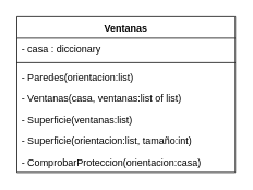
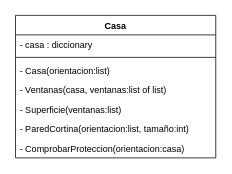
  <mxCell id="0" />
  <mxCell id="1" parent="0" />
- <mxCell id="2" value="Ventanas" style="swimlane;fontStyle=1;align=center;verticalAlign=top;childLayout=stackLayout;horizontal=1;startSize=26;horizontalStack=0;resizeParent=1;resizeParentMax=0;resizeLast=0;collapsible=1;marginBottom=0;" vertex="1" parent="1"><mxGeometry x="20" y="20" width="267" height="190" as="geometry" /></mxCell>
+ <mxCell id="2" value="Casa" style="swimlane;fontStyle=1;align=center;verticalAlign=top;childLayout=stackLayout;horizontal=1;startSize=26;horizontalStack=0;resizeParent=1;resizeParentMax=0;resizeLast=0;collapsible=1;marginBottom=0;" vertex="1" parent="1"><mxGeometry x="20" y="20" width="267" height="190" as="geometry" /></mxCell>
  <mxCell id="3" value="- casa : diccionary" style="text;strokeColor=none;fillColor=none;align=left;verticalAlign=top;spacingLeft=4;spacingRight=4;overflow=hidden;rotatable=0;points=[[0,0.5],[1,0.5]];portConstraint=eastwest;" vertex="1" parent="2"><mxGeometry y="26" width="267" height="26" as="geometry" /></mxCell>
  <mxCell id="4" value="" style="line;strokeWidth=1;fillColor=none;align=left;verticalAlign=middle;spacingTop=-1;spacingLeft=3;spacingRight=3;rotatable=0;labelPosition=right;points=[];portConstraint=eastwest;" vertex="1" parent="2"><mxGeometry y="52" width="267" height="8" as="geometry" /></mxCell>
- <mxCell id="5" value="- Paredes(orientacion:list)" style="text;strokeColor=none;fillColor=none;align=left;verticalAlign=top;spacingLeft=4;spacingRight=4;overflow=hidden;rotatable=0;points=[[0,0.5],[1,0.5]];portConstraint=eastwest;" vertex="1" parent="2"><mxGeometry y="60" width="267" height="26" as="geometry" /></mxCell>
+ <mxCell id="5" value="- Casa(orientacion:list)" style="text;strokeColor=none;fillColor=none;align=left;verticalAlign=top;spacingLeft=4;spacingRight=4;overflow=hidden;rotatable=0;points=[[0,0.5],[1,0.5]];portConstraint=eastwest;" vertex="1" parent="2"><mxGeometry y="60" width="267" height="26" as="geometry" /></mxCell>
  <mxCell id="6" value="- Ventanas(casa, ventanas:list of list)" style="text;strokeColor=none;fillColor=none;align=left;verticalAlign=top;spacingLeft=4;spacingRight=4;overflow=hidden;rotatable=0;points=[[0,0.5],[1,0.5]];portConstraint=eastwest;" vertex="1" parent="2"><mxGeometry y="86" width="267" height="26" as="geometry" /></mxCell>
  <mxCell id="7" value="- Superficie(ventanas:list)" style="text;strokeColor=none;fillColor=none;align=left;verticalAlign=top;spacingLeft=4;spacingRight=4;overflow=hidden;rotatable=0;points=[[0,0.5],[1,0.5]];portConstraint=eastwest;" vertex="1" parent="2"><mxGeometry y="112" width="267" height="26" as="geometry" /></mxCell>
- <mxCell id="8" value="- Superficie(orientacion:list, tamaño:int)" style="text;strokeColor=none;fillColor=none;align=left;verticalAlign=top;spacingLeft=4;spacingRight=4;overflow=hidden;rotatable=0;points=[[0,0.5],[1,0.5]];portConstraint=eastwest;" vertex="1" parent="2"><mxGeometry y="138" width="267" height="26" as="geometry" /></mxCell>
+ <mxCell id="8" value="- ParedCortina(orientacion:list, tamaño:int)" style="text;strokeColor=none;fillColor=none;align=left;verticalAlign=top;spacingLeft=4;spacingRight=4;overflow=hidden;rotatable=0;points=[[0,0.5],[1,0.5]];portConstraint=eastwest;" vertex="1" parent="2"><mxGeometry y="138" width="267" height="26" as="geometry" /></mxCell>
  <mxCell id="9" value="- ComprobarProteccion(orientacion:casa)" style="text;strokeColor=none;fillColor=none;align=left;verticalAlign=top;spacingLeft=4;spacingRight=4;overflow=hidden;rotatable=0;points=[[0,0.5],[1,0.5]];portConstraint=eastwest;" vertex="1" parent="2"><mxGeometry y="164" width="267" height="26" as="geometry" /></mxCell>
